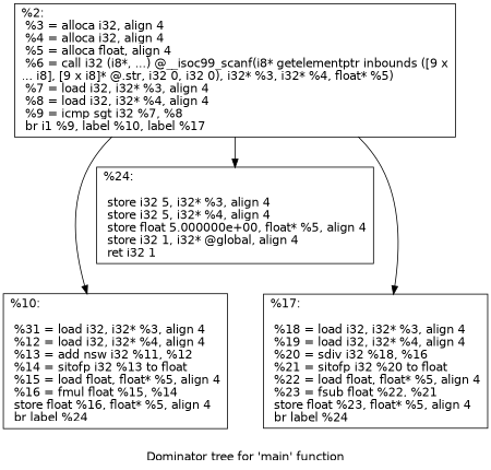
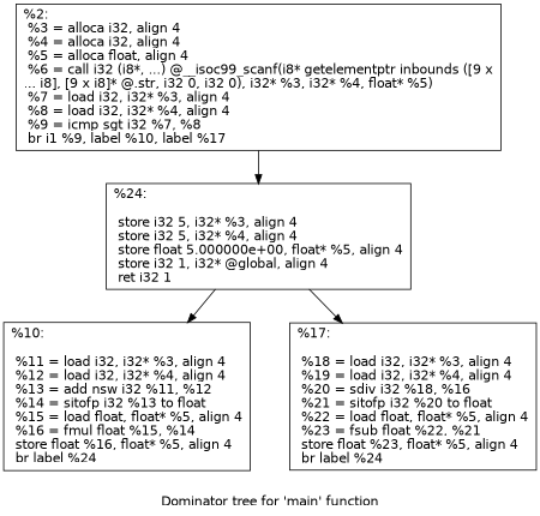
  digraph {
    fontname="DejaVu Sans"
    label="Dominator tree for 'main' function"
    node [fontname="DejaVu Sans" shape=record]
    edge [fontname="DejaVu Sans"]
    n1 [label="{%2:\l  %3 = alloca i32, align 4\l  %4 = alloca i32, align 4\l  %5 = alloca float, align 4\l  %6 = call i32 (i8*, ...) @__isoc99_scanf(i8* getelementptr inbounds ([9 x\l... i8], [9 x i8]* @.str, i32 0, i32 0), i32* %3, i32* %4, float* %5)\l  %7 = load i32, i32* %3, align 4\l  %8 = load i32, i32* %4, align 4\l  %9 = icmp sgt i32 %7, %8\l  br i1 %9, label %10, label %17\l}"]
-   n2 [label="{%10:\l\l  %31 = load i32, i32* %3, align 4\l  %12 = load i32, i32* %4, align 4\l  %13 = add nsw i32 %11, %12\l  %14 = sitofp i32 %13 to float\l  %15 = load float, float* %5, align 4\l  %16 = fmul float %15, %14\l  store float %16, float* %5, align 4\l  br label %24\l}"]
+   n2 [label="{%10:\l\l  %11 = load i32, i32* %3, align 4\l  %12 = load i32, i32* %4, align 4\l  %13 = add nsw i32 %11, %12\l  %14 = sitofp i32 %13 to float\l  %15 = load float, float* %5, align 4\l  %16 = fmul float %15, %14\l  store float %16, float* %5, align 4\l  br label %24\l}"]
    n3 [label="{%24:\l\l  store i32 5, i32* %3, align 4\l  store i32 5, i32* %4, align 4\l  store float 5.000000e+00, float* %5, align 4\l  store i32 1, i32* @global, align 4\l  ret i32 1\l}"]
    n4 [label="{%17:\l\l  %18 = load i32, i32* %3, align 4\l  %19 = load i32, i32* %4, align 4\l  %20 = sdiv i32 %18, %16\l  %21 = sitofp i32 %20 to float\l  %22 = load float, float* %5, align 4\l  %23 = fsub float %22, %21\l  store float %23, float* %5, align 4\l  br label %24\l}"]
-   n1 -> n2
+   n3 -> n2
    n1 -> n3
-   n1 -> n4
+   n3 -> n4
  }
